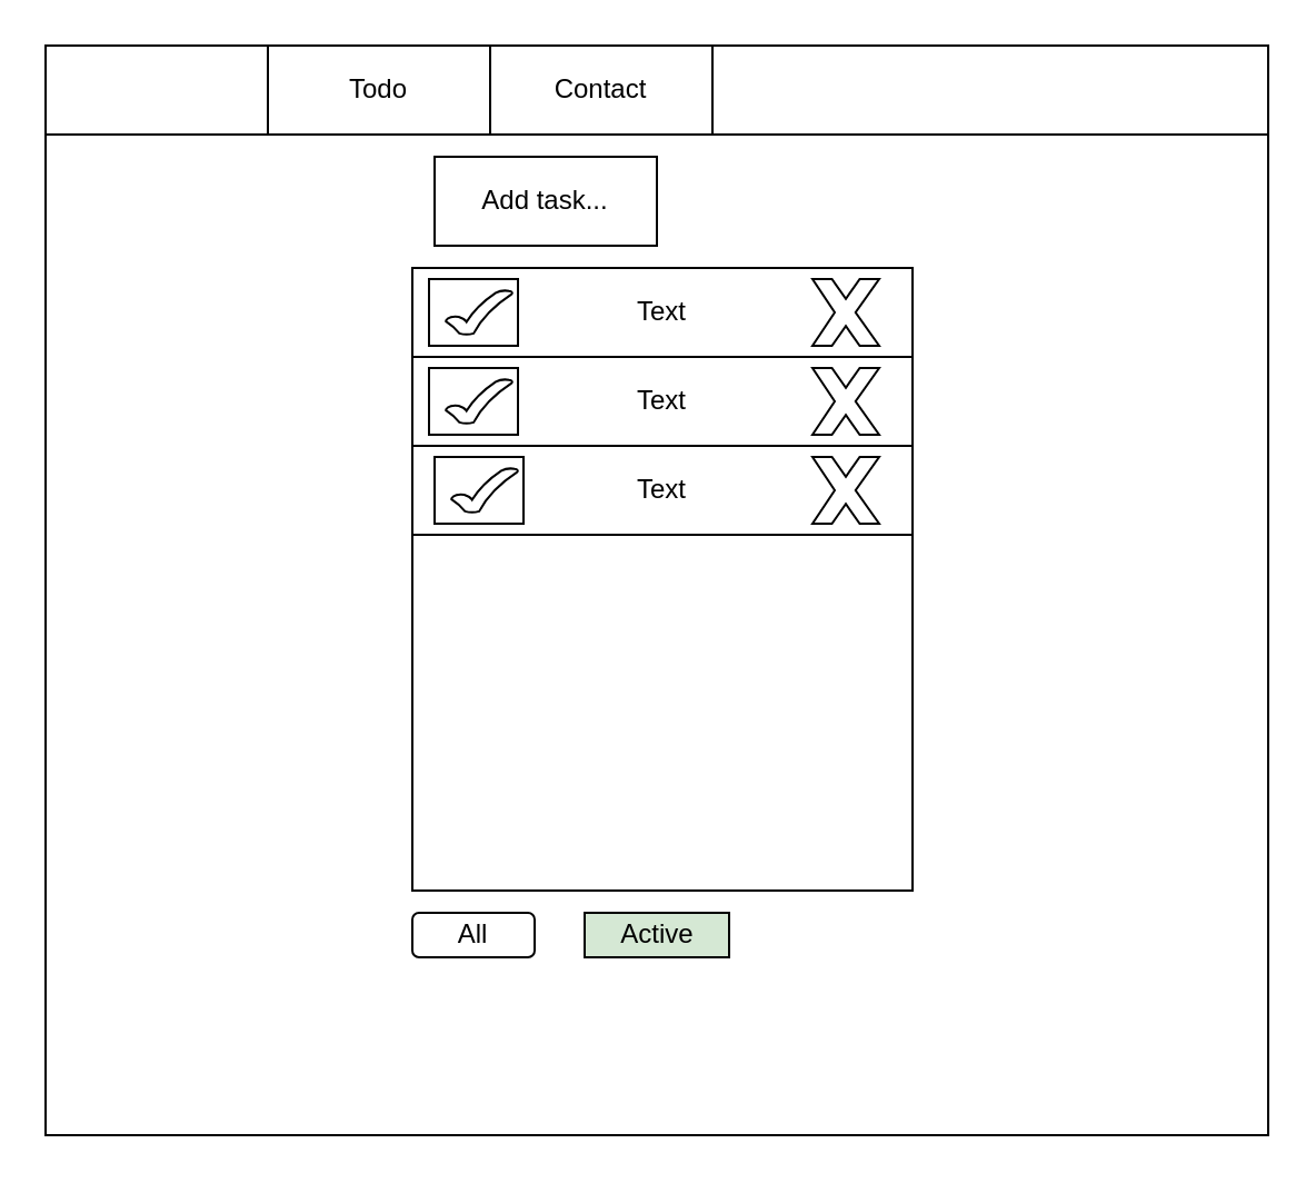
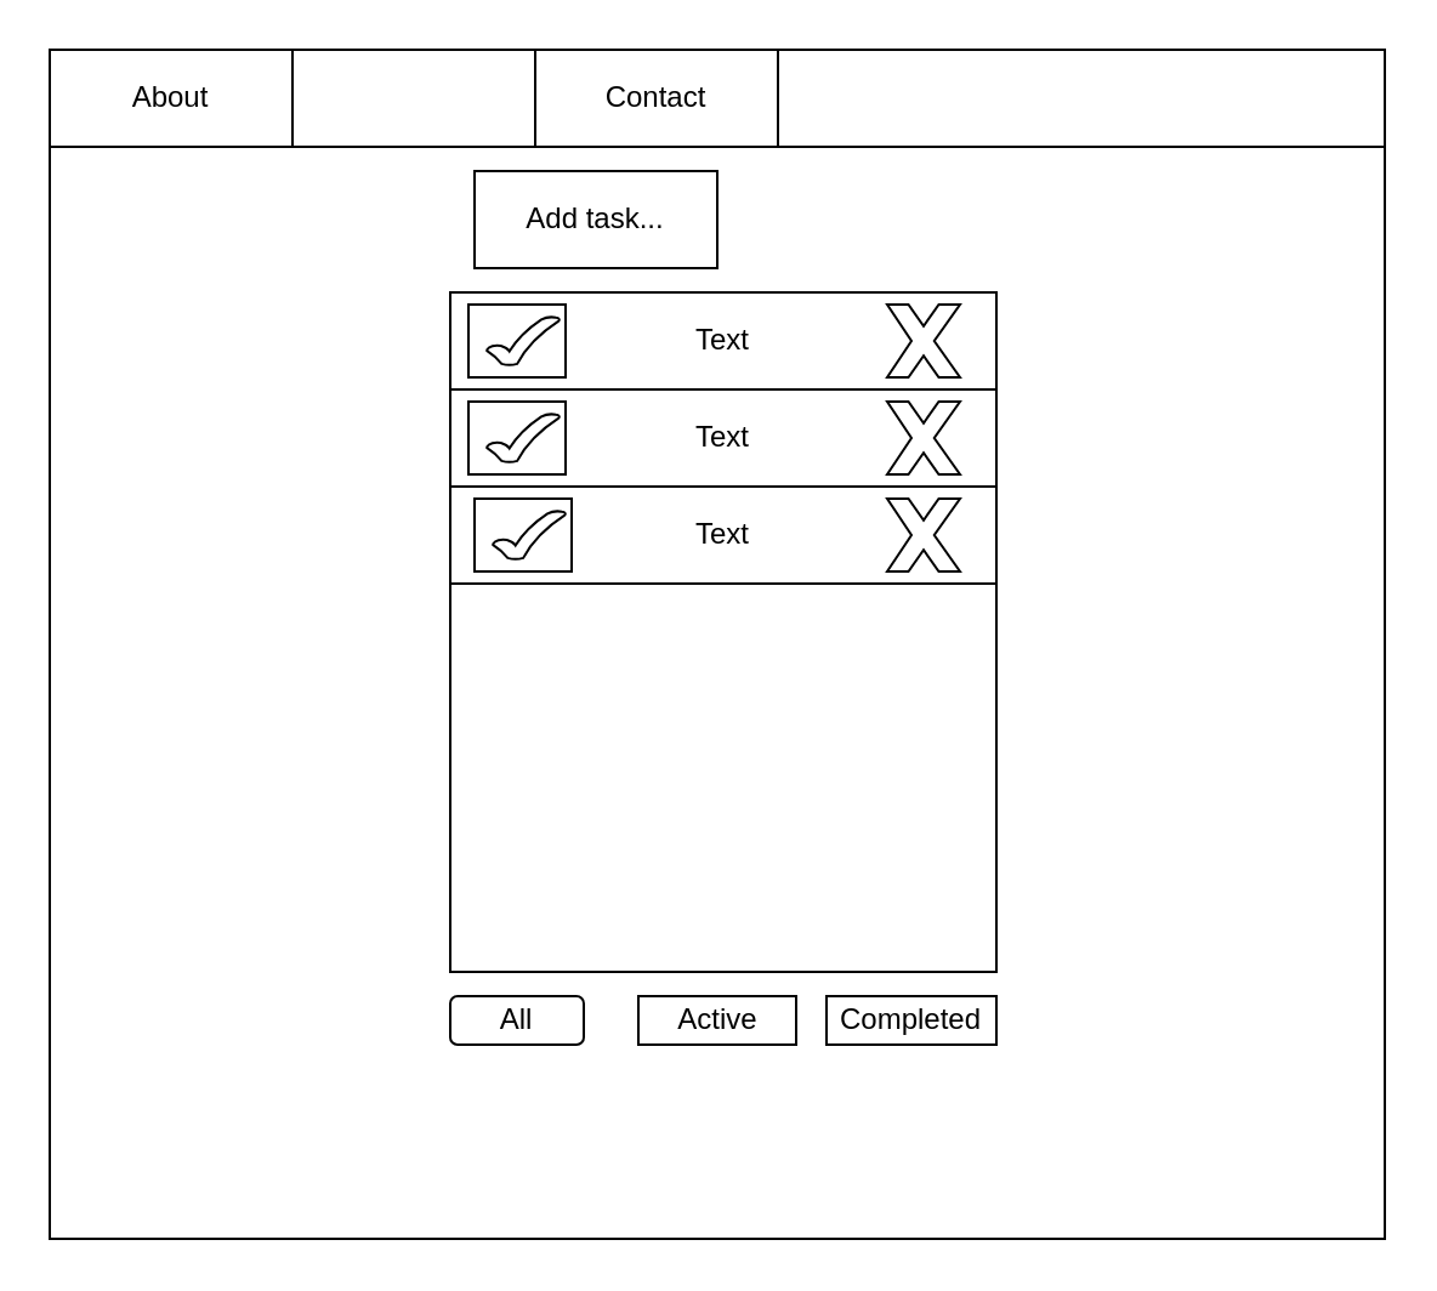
  <mxCell id="0" />
  <mxCell id="1" parent="0" />
  <mxCell id="2" value="" style="rounded=0;whiteSpace=wrap;html=1;" vertex="1" parent="1"><mxGeometry x="20" y="20" width="550" height="490" as="geometry" /></mxCell>
  <mxCell id="3" value="" style="rounded=0;whiteSpace=wrap;html=1;" vertex="1" parent="1"><mxGeometry x="20" y="20" width="550" height="40" as="geometry" /></mxCell>
  <mxCell id="4" value="" style="rounded=0;whiteSpace=wrap;html=1;" vertex="1" parent="1"><mxGeometry x="185" y="120" width="225" height="280" as="geometry" /></mxCell>
  <mxCell id="5" value="Contact" style="rounded=0;whiteSpace=wrap;html=1;" vertex="1" parent="1"><mxGeometry x="220" y="20" width="100" height="40" as="geometry" /></mxCell>
- <mxCell id="8" value="Active" style="rounded=0;whiteSpace=wrap;html=1;fillColor=#d5e8d4;" vertex="1" parent="1"><mxGeometry x="262.5" y="410" width="65" height="20" as="geometry" /></mxCell>
+ <mxCell id="6" value="About" style="rounded=0;whiteSpace=wrap;html=1;" vertex="1" parent="1"><mxGeometry x="20" y="20" width="100" height="40" as="geometry" /></mxCell>
+ <mxCell id="7" value="Completed" style="rounded=0;whiteSpace=wrap;html=1;" vertex="1" parent="1"><mxGeometry x="340" y="410" width="70" height="20" as="geometry" /></mxCell>
+ <mxCell id="8" value="Active" style="rounded=0;whiteSpace=wrap;html=1;" vertex="1" parent="1"><mxGeometry x="262.5" y="410" width="65" height="20" as="geometry" /></mxCell>
  <mxCell id="9" value="All" style="whiteSpace=wrap;html=1;rounded=1;" vertex="1" parent="1"><mxGeometry x="185" y="410" width="55" height="20" as="geometry" /></mxCell>
  <mxCell id="10" value="Add task..." style="rounded=0;whiteSpace=wrap;html=1;" vertex="1" parent="1"><mxGeometry x="195" y="70" width="100" height="40" as="geometry" /></mxCell>
  <mxCell id="11" value="Text" style="rounded=0;whiteSpace=wrap;html=1;" vertex="1" parent="1"><mxGeometry x="185" y="120" width="225" height="40" as="geometry" /></mxCell>
  <mxCell id="12" value="Text" style="rounded=0;whiteSpace=wrap;html=1;" vertex="1" parent="1"><mxGeometry x="185" y="160" width="225" height="40" as="geometry" /></mxCell>
  <mxCell id="13" value="Text" style="rounded=0;whiteSpace=wrap;html=1;" vertex="1" parent="1"><mxGeometry x="185" y="200" width="225" height="40" as="geometry" /></mxCell>
  <mxCell id="14" value="" style="rounded=0;whiteSpace=wrap;html=1;" vertex="1" parent="1"><mxGeometry x="192.5" y="125" width="40" height="30" as="geometry" /></mxCell>
  <mxCell id="15" value="" style="verticalLabelPosition=bottom;verticalAlign=top;html=1;shape=mxgraph.basic.tick" vertex="1" parent="1"><mxGeometry x="200" y="130" width="30" height="20" as="geometry" /></mxCell>
  <mxCell id="16" value="" style="rounded=0;whiteSpace=wrap;html=1;" vertex="1" parent="1"><mxGeometry x="195" y="205" width="40" height="30" as="geometry" /></mxCell>
  <mxCell id="17" value="" style="verticalLabelPosition=bottom;verticalAlign=top;html=1;shape=mxgraph.basic.tick" vertex="1" parent="1"><mxGeometry x="202.5" y="210" width="30" height="20" as="geometry" /></mxCell>
  <mxCell id="18" value="" style="rounded=0;whiteSpace=wrap;html=1;" vertex="1" parent="1"><mxGeometry x="192.5" y="165" width="40" height="30" as="geometry" /></mxCell>
  <mxCell id="19" value="" style="verticalLabelPosition=bottom;verticalAlign=top;html=1;shape=mxgraph.basic.tick" vertex="1" parent="1"><mxGeometry x="200" y="170" width="30" height="20" as="geometry" /></mxCell>
  <mxCell id="20" value="" style="verticalLabelPosition=bottom;verticalAlign=top;html=1;shape=mxgraph.basic.x" vertex="1" parent="1"><mxGeometry x="365" y="125" width="30" height="30" as="geometry" /></mxCell>
  <mxCell id="21" value="" style="verticalLabelPosition=bottom;verticalAlign=top;html=1;shape=mxgraph.basic.x" vertex="1" parent="1"><mxGeometry x="365" y="205" width="30" height="30" as="geometry" /></mxCell>
  <mxCell id="22" value="" style="verticalLabelPosition=bottom;verticalAlign=top;html=1;shape=mxgraph.basic.x" vertex="1" parent="1"><mxGeometry x="365" y="165" width="30" height="30" as="geometry" /></mxCell>
- <mxCell id="23" value="Todo" style="rounded=0;whiteSpace=wrap;html=1;" vertex="1" parent="1"><mxGeometry x="120" y="20" width="100" height="40" as="geometry" /></mxCell>
